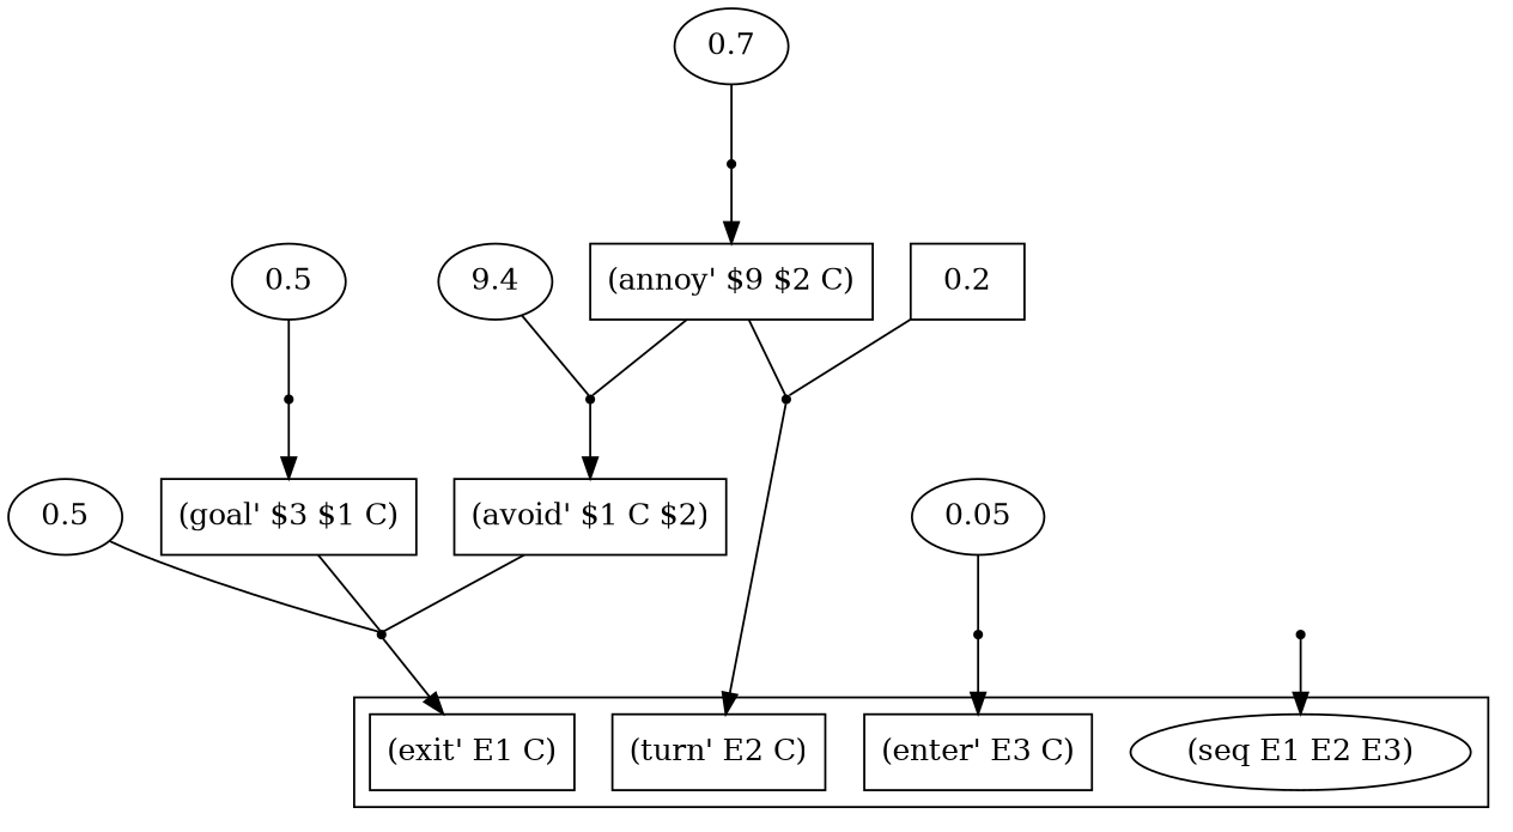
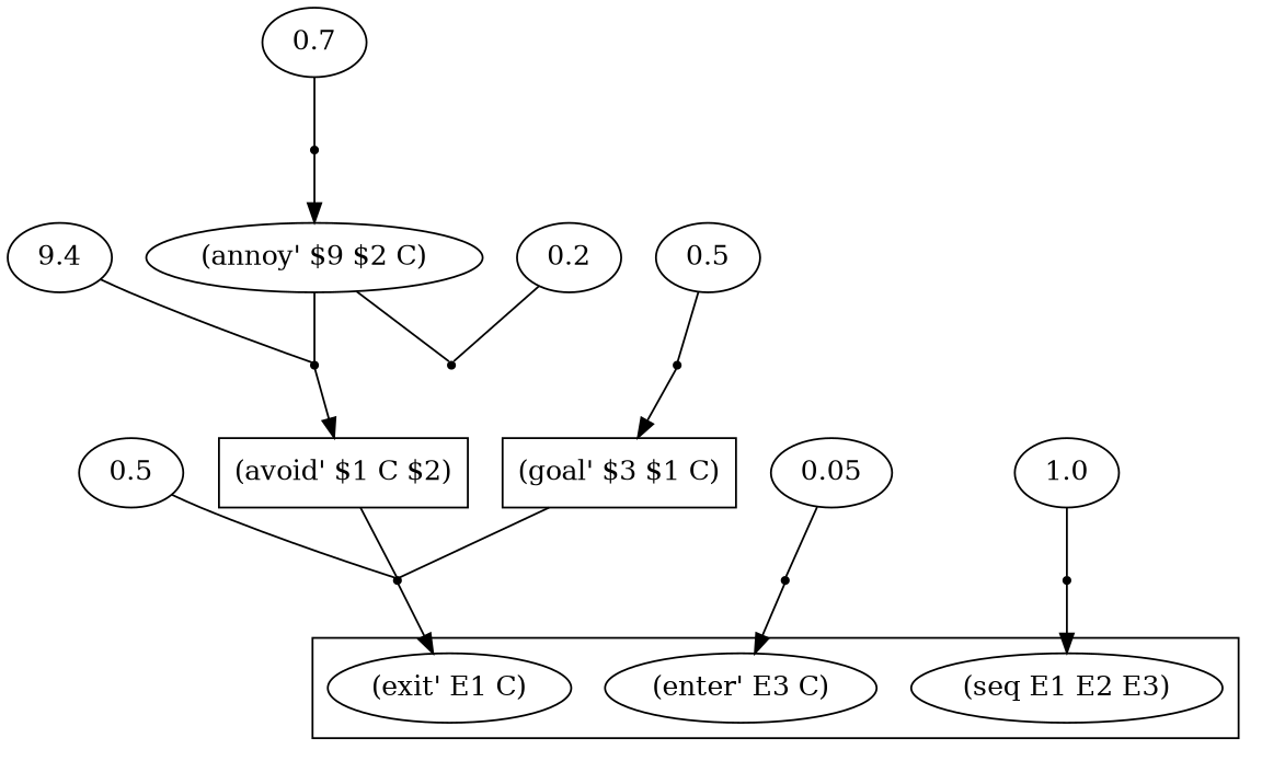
  digraph {
    rankdir=TB
    edge [arrowhead=none]
-   n1 [label="(exit' E1 C)" shape=box]
-   n2 [label="(turn' E2 C)" shape=box]
-   n3 [label="(enter' E3 C)" shape=box]
+   n1 [label="(exit' E1 C)" shape=ellipse]
+   n3 [label="(enter' E3 C)" shape=ellipse]
    n4 [label="(seq E1 E2 E3)" shape=ellipse]
    n5 [label=0.5]
    r0 [shape=point]
    n7 [label=9.4]
    r1 [shape=point]
    n9 [label="(avoid' $1 C $2)" shape=box]
    n10 [label=0.5]
    r2 [shape=point]
    n12 [label="(goal' $3 $1 C)" shape=box]
    n13 [label=0.7]
    r3 [shape=point]
-   n15 [label="(annoy' $9 $2 C)" shape=box]
-   n16 [label=0.2 shape=box]
+   n15 [label="(annoy' $9 $2 C)" shape=ellipse]
+   n16 [label=0.2]
    r4 [shape=point]
    n18 [label=0.05]
    r5 [shape=point]
+   n20 [label=1.0]
    r6 [shape=point]
    subgraph cluster_1 {
      n1
-     n2
      n3
      n4
    }
    n5 -> r0
    r0 -> n1 [arrowhead=""]
    n7 -> r1
    r1 -> n9 [arrowhead=""]
    n9 -> r0
    n10 -> r2
    r2 -> n12 [arrowhead=""]
    n12 -> r0
    n13 -> r3
    r3 -> n15 [arrowhead=""]
    n15 -> r1
    n15 -> r4
    n16 -> r4
-   r4 -> n2 [arrowhead=""]
    n18 -> r5
    r5 -> n3 [arrowhead=""]
+   n20 -> r6
    r6 -> n4 [arrowhead=""]
  }
